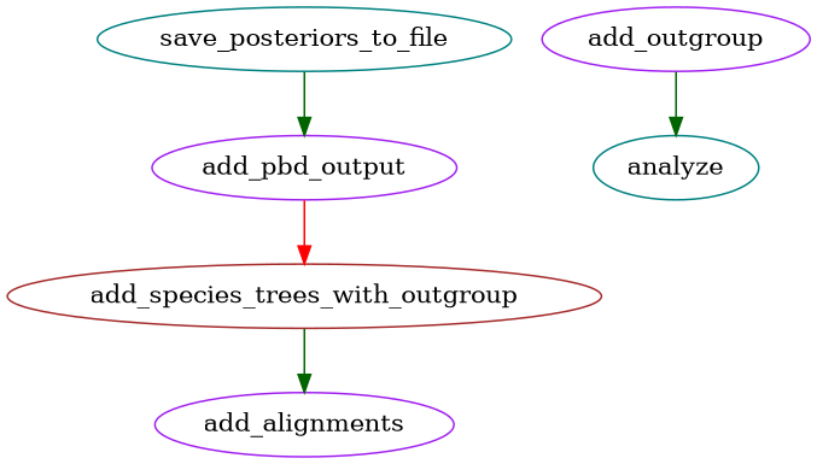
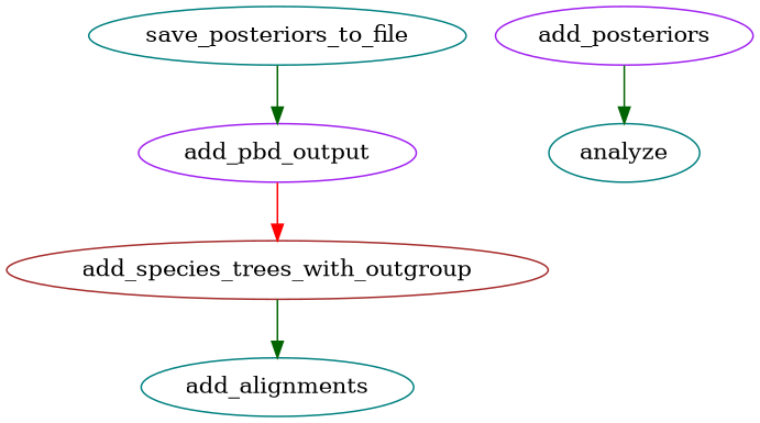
  digraph {
    node [color=purple]
    edge [color=darkgreen]
    n1 [color=teal label=save_posteriors_to_file]
    n2 [label=add_pbd_output]
    n3 [color=brown label=add_species_trees_with_outgroup]
-   n4 [label=add_alignments]
-   n5 [label=add_outgroup]
+   n4 [color=teal label=add_alignments]
+   n5 [label=add_posteriors]
    n6 [color=teal label=analyze]
    n1 -> n2
    n2 -> n3 [color=red]
    n3 -> n4
    n5 -> n6
  }
